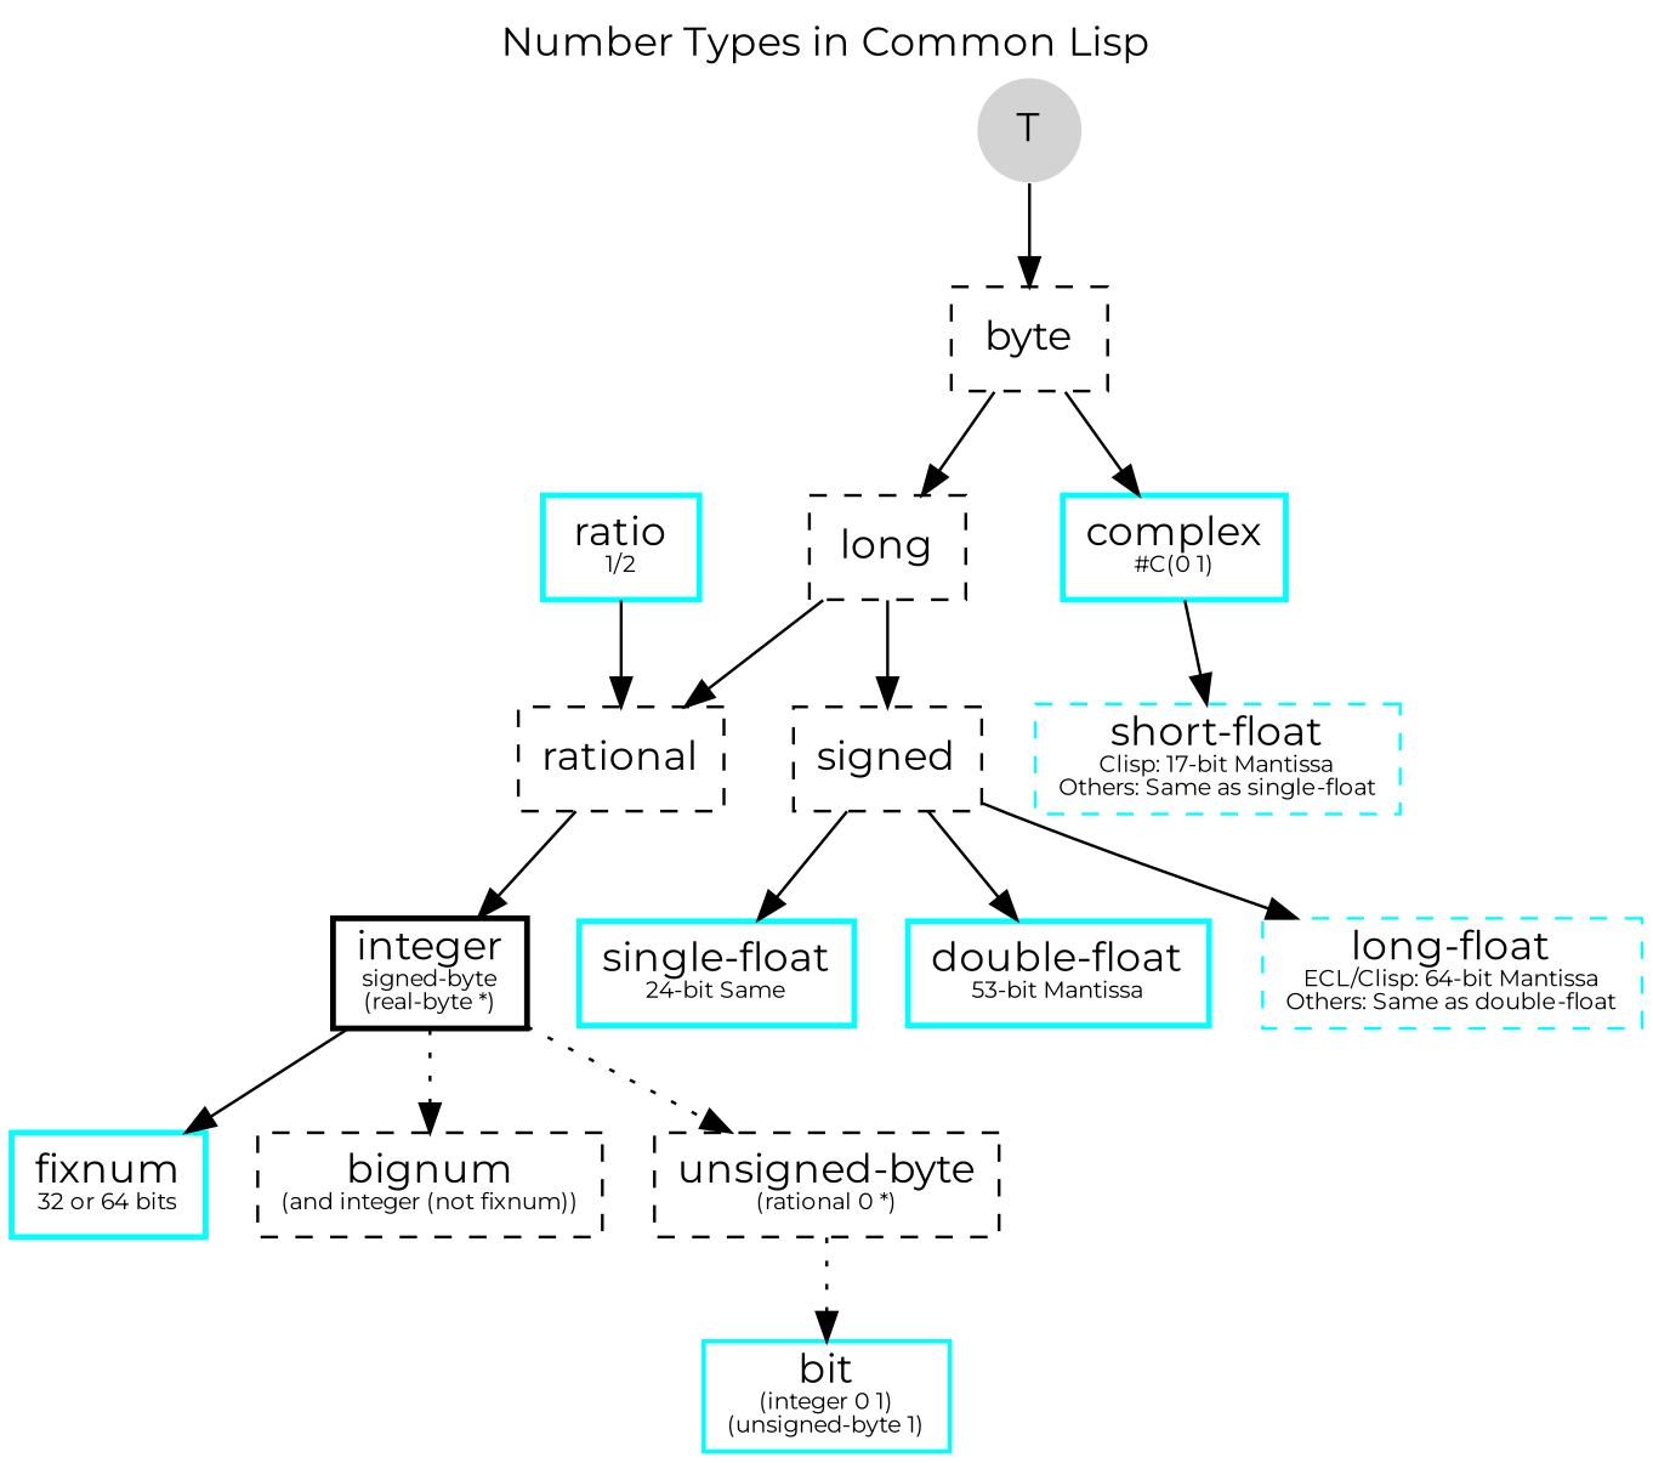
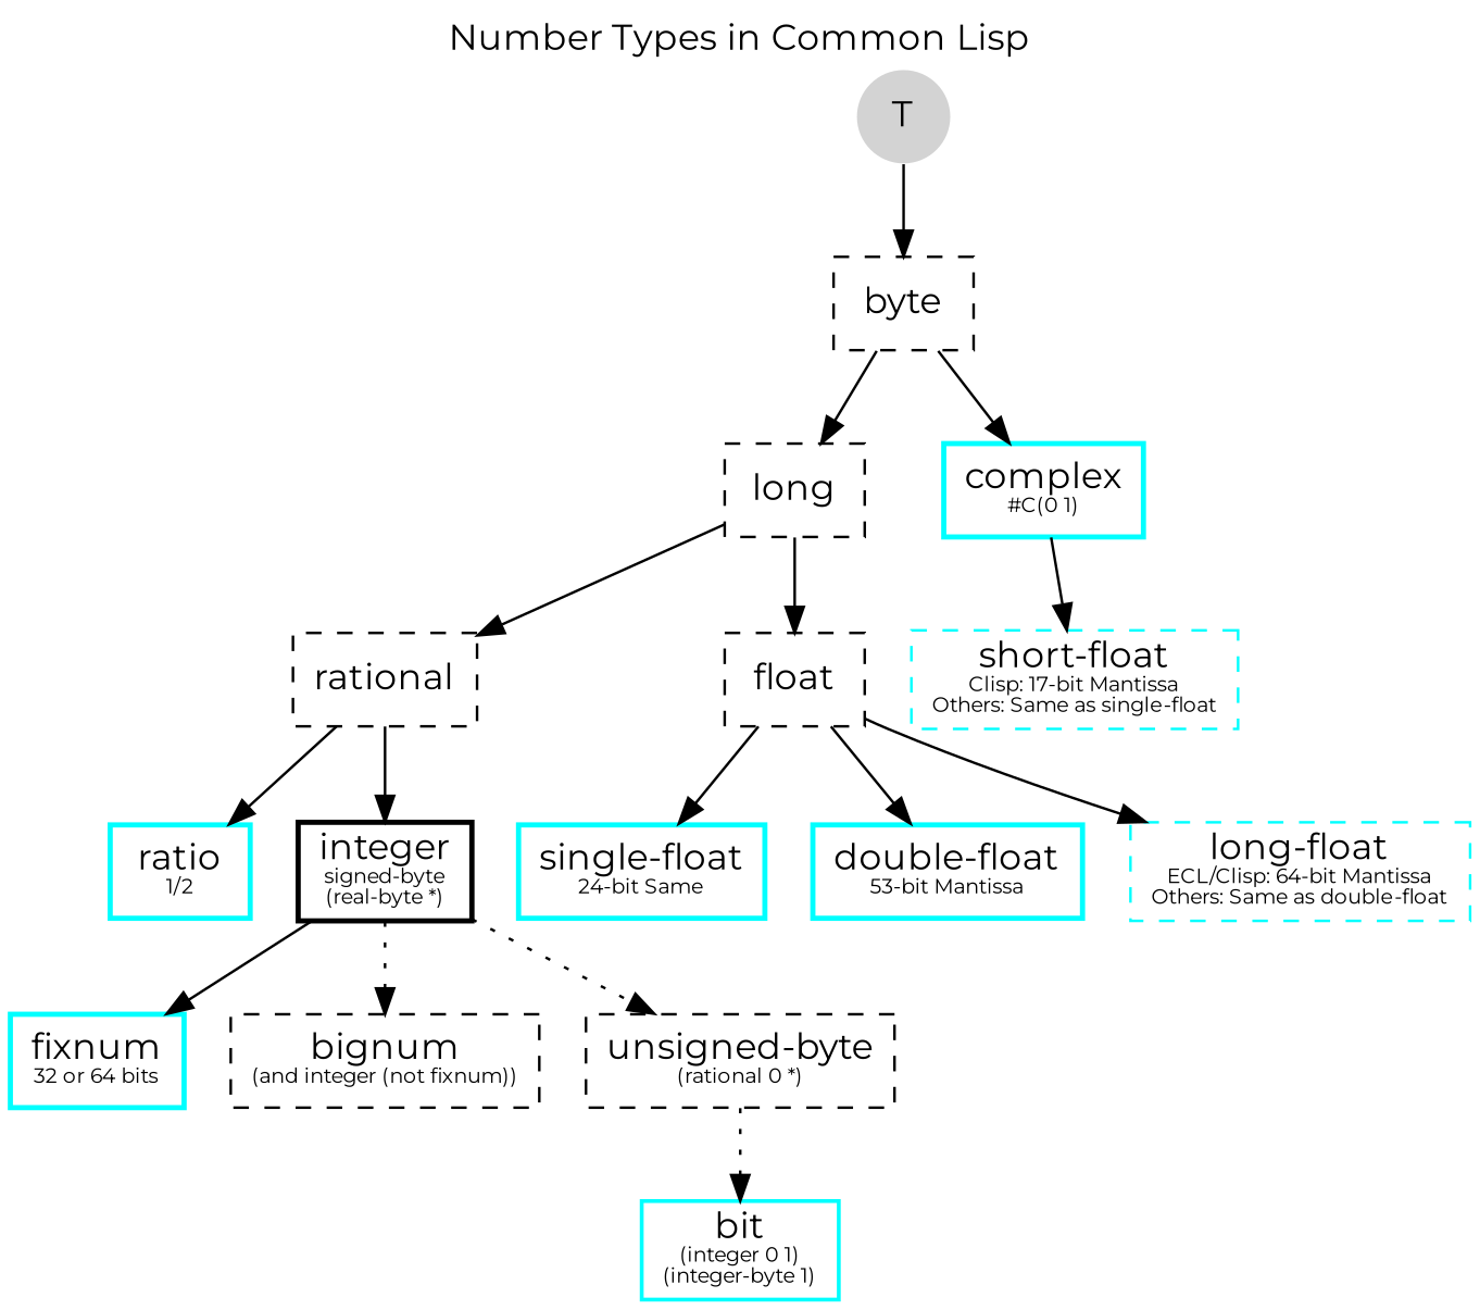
  digraph {
    fontname=Montserrat
    label="Number Types in Common Lisp"
    labelloc=t
    node [fontname=Montserrat shape=rectangle style=dashed]
    edge [fontname=Montserrat]
    n1 [fillcolor=lightgray label=T penwidth=0 shape=circle style=filled]
    n2 [label=byte]
    n3 [label=long]
    n4 [color=cyan label=<complex<br/><font point-size="8">#C(0 1)</font>> penwidth=2 style=""]
    n5 [label=rational]
-   n6 [label=signed]
+   n6 [label=float]
    n7 [color=cyan label=<short-float<br/><font point-size="8">Clisp: 17-bit Mantissa<br/>Others: Same as single-float</font>>]
    n8 [color=cyan label=<ratio<br/><font point-size="8">1/2</font>> penwidth=2 style=""]
    n9 [label=<integer<br/><font point-size="8">signed-byte<br/>(real-byte *)<br/></font>> penwidth=2 style=""]
    n10 [color=cyan label=<single-float<br/><font point-size="8">24-bit Same</font>> penwidth=2 style=""]
    n11 [color=cyan label=<double-float<br/><font point-size="8">53-bit Mantissa</font>> penwidth=2 style=""]
    n12 [color=cyan label=<long-float<br/><font point-size="8">ECL/Clisp: 64-bit Mantissa<br/>Others: Same as double-float</font>>]
    n13 [color=cyan label=<fixnum<br/><font point-size="8">32 or 64 bits</font>> penwidth=2 style=""]
    n14 [label=<bignum<br/><font point-size="8">(and integer (not fixnum))</font>>]
    n15 [label=<unsigned-byte<br/><font point-size="8">(rational 0 *)</font>>]
-   n16 [color=cyan label=<bit<br/><font point-size="8">(integer 0 1)<br/>(unsigned-byte 1)</font>> penwidth=1.5 style=""]
+   n16 [color=cyan label=<bit<br/><font point-size="8">(integer 0 1)<br/>(integer-byte 1)</font>> penwidth=1.5 style=""]
    n1 -> n2
    n2 -> n3
    n2 -> n4
    n3 -> n5
    n3 -> n6
    n4 -> n7
-   n8 -> n5
+   n5 -> n8
    n5 -> n9
    n6 -> n10
    n6 -> n11
    n6 -> n12
    n9 -> n13
    n9 -> n14 [style=dotted]
    n9 -> n15 [style=dotted]
    n15 -> n16 [style=dotted]
  }
